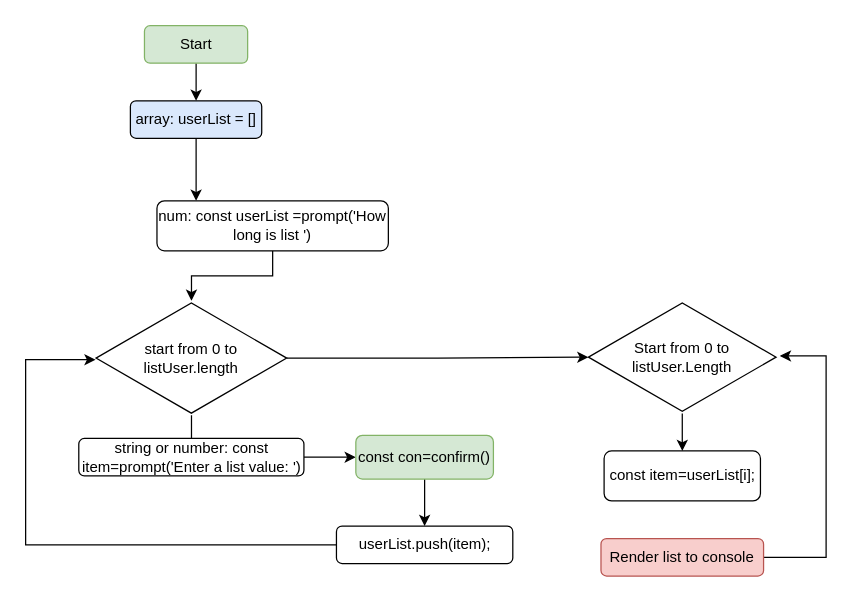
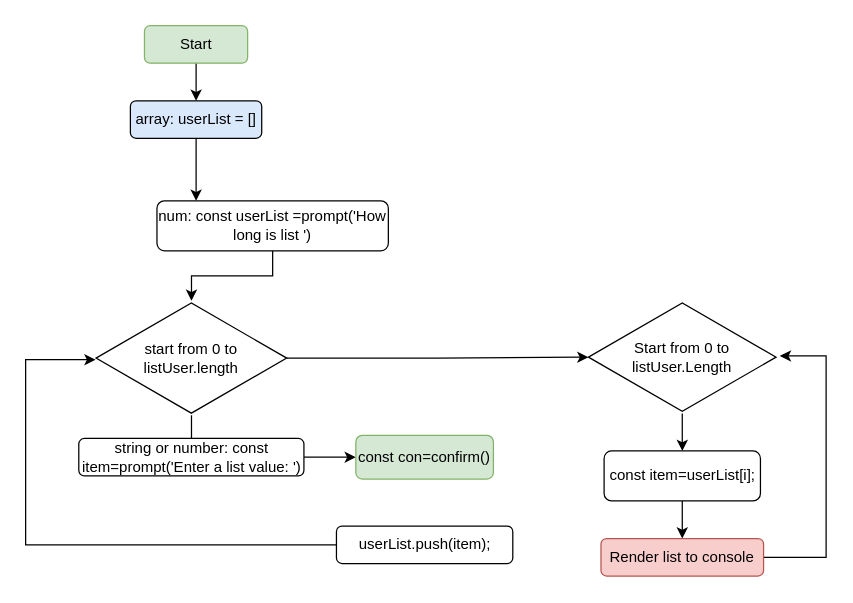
  <mxCell id="0" />
  <mxCell id="1" parent="0" />
  <mxCell id="2" value="" style="edgeStyle=orthogonalEdgeStyle;rounded=0;orthogonalLoop=1;jettySize=auto;html=1;" edge="1" parent="1" source="3" target="7"><mxGeometry relative="1" as="geometry"><Array as="points"><mxPoint x="156" y="140" /><mxPoint x="156" y="140" /></Array></mxGeometry></mxCell>
  <mxCell id="3" value="array: userList = []" style="rounded=1;whiteSpace=wrap;html=1;fontSize=12;glass=0;strokeWidth=1;shadow=0;fillColor=#dae8fc;" parent="1" vertex="1"><mxGeometry x="103.75" y="80" width="105" height="30" as="geometry" /></mxCell>
  <mxCell id="4" value="" style="edgeStyle=orthogonalEdgeStyle;rounded=0;orthogonalLoop=1;jettySize=auto;html=1;" edge="1" parent="1" source="5" target="3"><mxGeometry relative="1" as="geometry" /></mxCell>
  <mxCell id="5" value="Start" style="rounded=1;whiteSpace=wrap;html=1;fillColor=#d5e8d4;strokeColor=#82b366;" vertex="1" parent="1"><mxGeometry x="115" y="20" width="82.5" height="30" as="geometry" /></mxCell>
  <mxCell id="6" value="" style="edgeStyle=orthogonalEdgeStyle;rounded=0;orthogonalLoop=1;jettySize=auto;html=1;" edge="1" parent="1" source="7" target="10"><mxGeometry relative="1" as="geometry" /></mxCell>
  <mxCell id="7" value="num: const userList =prompt('How long is list ')" style="rounded=1;whiteSpace=wrap;html=1;" vertex="1" parent="1"><mxGeometry x="125" y="160" width="185" height="40" as="geometry" /></mxCell>
  <mxCell id="8" value="" style="edgeStyle=orthogonalEdgeStyle;rounded=0;orthogonalLoop=1;jettySize=auto;html=1;" edge="1" parent="1" source="10" target="14"><mxGeometry relative="1" as="geometry" /></mxCell>
  <mxCell id="9" value="" style="edgeStyle=orthogonalEdgeStyle;rounded=0;orthogonalLoop=1;jettySize=auto;html=1;" edge="1" parent="1" source="10" target="12"><mxGeometry relative="1" as="geometry" /></mxCell>
  <mxCell id="10" value="start from 0 to listUser.length" style="html=1;whiteSpace=wrap;aspect=fixed;shape=isoRectangle;" vertex="1" parent="1"><mxGeometry x="76.25" y="240" width="152.5" height="91.5" as="geometry" /></mxCell>
  <mxCell id="11" value="" style="edgeStyle=orthogonalEdgeStyle;rounded=0;orthogonalLoop=1;jettySize=auto;html=1;" edge="1" parent="1" source="12" target="20"><mxGeometry relative="1" as="geometry" /></mxCell>
  <mxCell id="12" value="Start from 0 to listUser.Length" style="html=1;whiteSpace=wrap;aspect=fixed;shape=isoRectangle;" vertex="1" parent="1"><mxGeometry x="470" y="240" width="150" height="90" as="geometry" /></mxCell>
  <mxCell id="13" value="" style="edgeStyle=orthogonalEdgeStyle;rounded=0;orthogonalLoop=1;jettySize=auto;html=1;" edge="1" parent="1" source="14" target="16"><mxGeometry relative="1" as="geometry" /></mxCell>
  <mxCell id="14" value="string or number: const item=prompt('Enter a list value: ')" style="rounded=1;whiteSpace=wrap;html=1;" vertex="1" parent="1"><mxGeometry x="62.5" y="350" width="180" height="30" as="geometry" /></mxCell>
- <mxCell id="15" style="edgeStyle=orthogonalEdgeStyle;rounded=0;orthogonalLoop=1;jettySize=auto;html=1;exitX=0.5;exitY=1;exitDx=0;exitDy=0;entryX=0.5;entryY=0;entryDx=0;entryDy=0;" edge="1" parent="1" source="16" target="18"><mxGeometry relative="1" as="geometry" /></mxCell>
  <mxCell id="16" value="const con=confirm()" style="rounded=1;whiteSpace=wrap;html=1;fillColor=#d5e8d4;strokeColor=#82b366;" vertex="1" parent="1"><mxGeometry x="284" y="347.5" width="110" height="35" as="geometry" /></mxCell>
  <mxCell id="17" style="edgeStyle=orthogonalEdgeStyle;rounded=0;orthogonalLoop=1;jettySize=auto;html=1;exitX=0;exitY=0.5;exitDx=0;exitDy=0;entryX=-0.002;entryY=0.514;entryDx=0;entryDy=0;entryPerimeter=0;" edge="1" parent="1" source="18" target="10"><mxGeometry relative="1" as="geometry"><Array as="points"><mxPoint x="20" y="435" /><mxPoint x="20" y="287" /></Array></mxGeometry></mxCell>
  <mxCell id="18" value="userList.push(item);" style="rounded=1;whiteSpace=wrap;html=1;" vertex="1" parent="1"><mxGeometry x="268.5" y="420" width="141" height="30" as="geometry" /></mxCell>
+ <mxCell id="19" style="edgeStyle=orthogonalEdgeStyle;rounded=0;orthogonalLoop=1;jettySize=auto;html=1;exitX=0.5;exitY=1;exitDx=0;exitDy=0;entryX=0.5;entryY=0;entryDx=0;entryDy=0;" edge="1" parent="1" source="20" target="22"><mxGeometry relative="1" as="geometry" /></mxCell>
  <mxCell id="20" value="const item=userList[i];" style="rounded=1;whiteSpace=wrap;html=1;" vertex="1" parent="1"><mxGeometry x="482.5" y="360" width="125" height="40" as="geometry" /></mxCell>
  <mxCell id="21" style="edgeStyle=orthogonalEdgeStyle;rounded=0;orthogonalLoop=1;jettySize=auto;html=1;exitX=1;exitY=0.5;exitDx=0;exitDy=0;entryX=1.02;entryY=0.489;entryDx=0;entryDy=0;entryPerimeter=0;" edge="1" parent="1" source="22" target="12"><mxGeometry relative="1" as="geometry"><Array as="points"><mxPoint x="660" y="445" /><mxPoint x="660" y="284" /></Array></mxGeometry></mxCell>
  <mxCell id="22" value="Render list to console" style="rounded=1;whiteSpace=wrap;html=1;fillColor=#f8cecc;strokeColor=#b85450;" vertex="1" parent="1"><mxGeometry x="480" y="430" width="130" height="30" as="geometry" /></mxCell>
